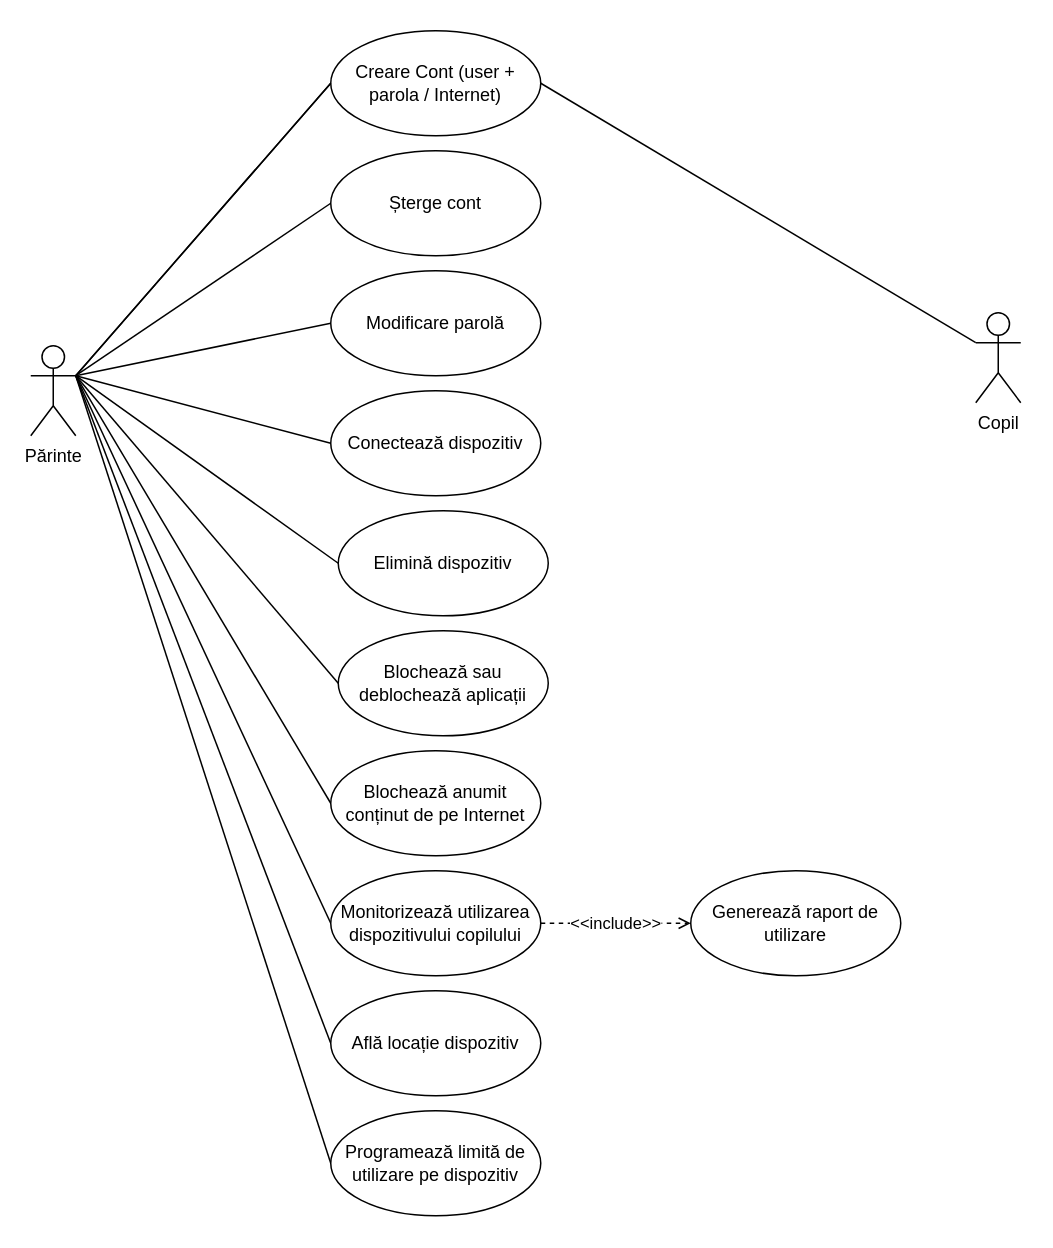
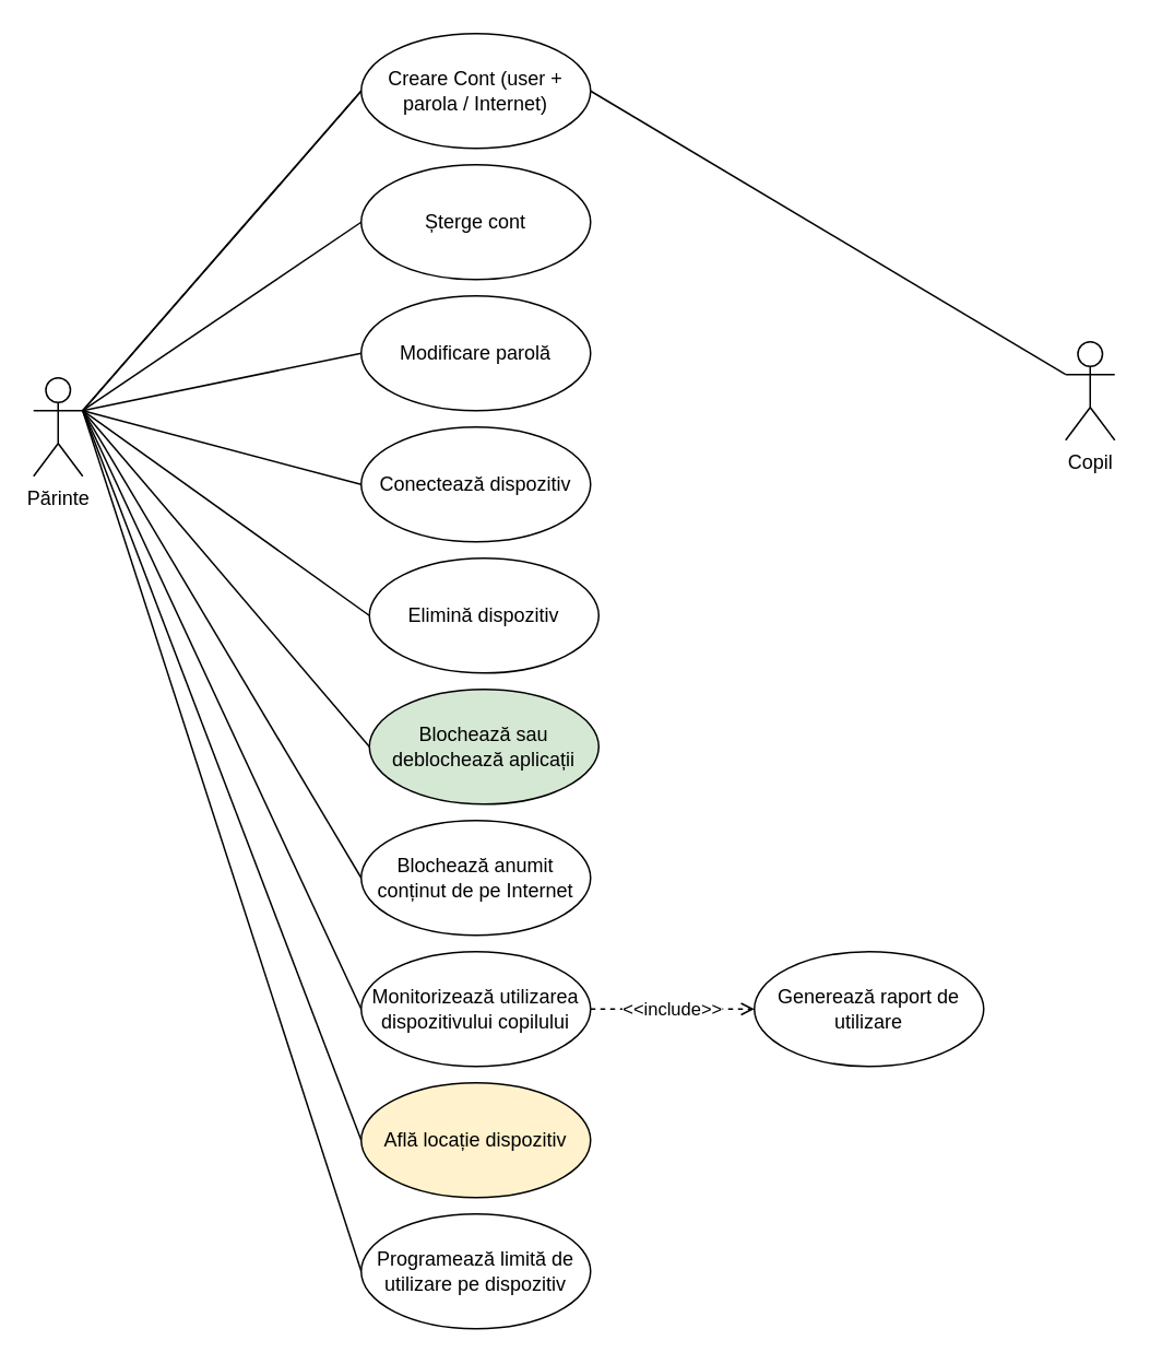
  <mxCell id="0" />
  <mxCell id="1" parent="0" />
  <mxCell id="2" style="rounded=0;orthogonalLoop=1;jettySize=auto;html=1;entryX=0;entryY=0.5;entryDx=0;entryDy=0;exitX=1;exitY=0.333;exitDx=0;exitDy=0;exitPerimeter=0;endArrow=none;endFill=0;" edge="1" parent="1" source="9" target="11"><mxGeometry relative="1" as="geometry" /></mxCell>
  <mxCell id="3" style="edgeStyle=none;rounded=0;orthogonalLoop=1;jettySize=auto;html=1;entryX=0;entryY=0.5;entryDx=0;entryDy=0;exitX=1;exitY=0.333;exitDx=0;exitDy=0;exitPerimeter=0;endArrow=none;endFill=0;" edge="1" parent="1" source="9" target="12"><mxGeometry relative="1" as="geometry" /></mxCell>
  <mxCell id="4" style="edgeStyle=none;rounded=0;orthogonalLoop=1;jettySize=auto;html=1;entryX=0;entryY=0.5;entryDx=0;entryDy=0;exitX=1;exitY=0.333;exitDx=0;exitDy=0;exitPerimeter=0;endArrow=none;endFill=0;" edge="1" parent="1" source="9" target="13"><mxGeometry relative="1" as="geometry" /></mxCell>
  <mxCell id="5" style="edgeStyle=none;rounded=0;orthogonalLoop=1;jettySize=auto;html=1;entryX=0;entryY=0.5;entryDx=0;entryDy=0;exitX=1;exitY=0.333;exitDx=0;exitDy=0;exitPerimeter=0;endArrow=none;endFill=0;" edge="1" parent="1" source="9" target="15"><mxGeometry relative="1" as="geometry"><mxPoint x="130" y="110" as="sourcePoint" /></mxGeometry></mxCell>
  <mxCell id="6" style="edgeStyle=none;rounded=0;orthogonalLoop=1;jettySize=auto;html=1;entryX=0;entryY=0.5;entryDx=0;entryDy=0;exitX=1;exitY=0.333;exitDx=0;exitDy=0;exitPerimeter=0;endArrow=none;endFill=0;" edge="1" parent="1" source="9" target="16"><mxGeometry relative="1" as="geometry"><mxPoint x="80" y="150" as="sourcePoint" /></mxGeometry></mxCell>
  <mxCell id="7" style="edgeStyle=none;rounded=0;orthogonalLoop=1;jettySize=auto;html=1;entryX=0;entryY=0.5;entryDx=0;entryDy=0;exitX=1;exitY=0.333;exitDx=0;exitDy=0;exitPerimeter=0;endArrow=none;endFill=0;" edge="1" parent="1" source="9" target="17"><mxGeometry relative="1" as="geometry" /></mxCell>
  <mxCell id="8" style="edgeStyle=none;rounded=0;orthogonalLoop=1;jettySize=auto;html=1;exitX=1;exitY=0.333;exitDx=0;exitDy=0;exitPerimeter=0;entryX=0;entryY=0.5;entryDx=0;entryDy=0;endArrow=none;endFill=0;" edge="1" parent="1" source="9" target="21"><mxGeometry relative="1" as="geometry" /></mxCell>
  <mxCell id="9" value="Părinte" style="shape=umlActor;html=1;verticalLabelPosition=bottom;verticalAlign=top;align=center;" vertex="1" parent="1"><mxGeometry x="20" y="230" width="30" height="60" as="geometry" /></mxCell>
  <mxCell id="10" value="Copil" style="shape=umlActor;html=1;verticalLabelPosition=bottom;verticalAlign=top;align=center;" vertex="1" parent="1"><mxGeometry x="650" y="208" width="30" height="60" as="geometry" /></mxCell>
- <mxCell id="11" value="Află locație dispozitiv" style="ellipse;whiteSpace=wrap;html=1;" vertex="1" parent="1"><mxGeometry x="220" y="660" width="140" height="70" as="geometry" /></mxCell>
+ <mxCell id="11" value="Află locație dispozitiv" style="ellipse;whiteSpace=wrap;html=1;fillColor=#fff2cc;" vertex="1" parent="1"><mxGeometry x="220" y="660" width="140" height="70" as="geometry" /></mxCell>
  <mxCell id="12" value="Programează limită de utilizare pe dispozitiv" style="ellipse;whiteSpace=wrap;html=1;" vertex="1" parent="1"><mxGeometry x="220" y="740" width="140" height="70" as="geometry" /></mxCell>
- <mxCell id="13" value="Blochează sau deblochează aplicații" style="ellipse;whiteSpace=wrap;html=1;" vertex="1" parent="1"><mxGeometry x="225" y="420" width="140" height="70" as="geometry" /></mxCell>
+ <mxCell id="13" value="Blochează sau deblochează aplicații" style="ellipse;whiteSpace=wrap;html=1;fillColor=#d5e8d4;" vertex="1" parent="1"><mxGeometry x="225" y="420" width="140" height="70" as="geometry" /></mxCell>
  <mxCell id="14" value="&amp;lt;&amp;lt;include&amp;gt;&amp;gt;" style="edgeStyle=none;rounded=0;orthogonalLoop=1;jettySize=auto;html=1;entryX=0;entryY=0.5;entryDx=0;entryDy=0;endArrow=open;endFill=0;dashed=1;" edge="1" parent="1" source="15" target="18"><mxGeometry relative="1" as="geometry" /></mxCell>
  <mxCell id="15" value="Monitorizează utilizarea dispozitivului copilului" style="ellipse;whiteSpace=wrap;html=1;" vertex="1" parent="1"><mxGeometry x="220" y="580" width="140" height="70" as="geometry" /></mxCell>
  <mxCell id="16" value="Blochează anumit conținut de pe Internet" style="ellipse;whiteSpace=wrap;html=1;" vertex="1" parent="1"><mxGeometry x="220" y="500" width="140" height="70" as="geometry" /></mxCell>
  <mxCell id="17" value="Conectează dispozitiv" style="ellipse;whiteSpace=wrap;html=1;fillColor=none;" vertex="1" parent="1"><mxGeometry x="220" y="260" width="140" height="70" as="geometry" /></mxCell>
  <mxCell id="18" value="Generează raport de utilizare" style="ellipse;whiteSpace=wrap;html=1;fillColor=none;" vertex="1" parent="1"><mxGeometry x="460" y="580" width="140" height="70" as="geometry" /></mxCell>
  <mxCell id="19" style="edgeStyle=none;rounded=0;orthogonalLoop=1;jettySize=auto;html=1;exitX=1;exitY=0.5;exitDx=0;exitDy=0;entryX=0;entryY=0.333;entryDx=0;entryDy=0;entryPerimeter=0;endArrow=none;endFill=0;" edge="1" parent="1" source="21" target="10"><mxGeometry relative="1" as="geometry" /></mxCell>
  <mxCell id="20" style="edgeStyle=none;rounded=0;orthogonalLoop=1;jettySize=auto;html=1;exitX=0;exitY=0.5;exitDx=0;exitDy=0;endArrow=none;endFill=0;entryX=1;entryY=0.333;entryDx=0;entryDy=0;entryPerimeter=0;" edge="1" parent="1" source="21" target="9"><mxGeometry relative="1" as="geometry" /></mxCell>
  <mxCell id="21" value="Creare Cont (user + parola / Internet)" style="ellipse;whiteSpace=wrap;html=1;fillColor=none;" vertex="1" parent="1"><mxGeometry x="220" y="20" width="140" height="70" as="geometry" /></mxCell>
  <mxCell id="22" style="edgeStyle=none;rounded=0;orthogonalLoop=1;jettySize=auto;html=1;exitX=0;exitY=0.5;exitDx=0;exitDy=0;entryX=1;entryY=0.333;entryDx=0;entryDy=0;entryPerimeter=0;endArrow=none;endFill=0;" edge="1" parent="1" source="23" target="9"><mxGeometry relative="1" as="geometry" /></mxCell>
  <mxCell id="23" value="Șterge cont" style="ellipse;whiteSpace=wrap;html=1;fillColor=none;" vertex="1" parent="1"><mxGeometry x="220" y="100" width="140" height="70" as="geometry" /></mxCell>
  <mxCell id="24" style="edgeStyle=none;rounded=0;orthogonalLoop=1;jettySize=auto;html=1;exitX=0;exitY=0.5;exitDx=0;exitDy=0;entryX=1;entryY=0.333;entryDx=0;entryDy=0;entryPerimeter=0;endArrow=none;endFill=0;" edge="1" parent="1" source="25" target="9"><mxGeometry relative="1" as="geometry" /></mxCell>
  <mxCell id="25" value="Elimină dispozitiv" style="ellipse;whiteSpace=wrap;html=1;fillColor=none;" vertex="1" parent="1"><mxGeometry x="225" y="340" width="140" height="70" as="geometry" /></mxCell>
  <mxCell id="26" style="edgeStyle=none;rounded=0;orthogonalLoop=1;jettySize=auto;html=1;exitX=0;exitY=0.5;exitDx=0;exitDy=0;entryX=1;entryY=0.333;entryDx=0;entryDy=0;entryPerimeter=0;endArrow=none;endFill=0;" edge="1" parent="1" source="27" target="9"><mxGeometry relative="1" as="geometry" /></mxCell>
  <mxCell id="27" value="Modificare parolă" style="ellipse;whiteSpace=wrap;html=1;fillColor=none;" vertex="1" parent="1"><mxGeometry x="220" y="180" width="140" height="70" as="geometry" /></mxCell>
